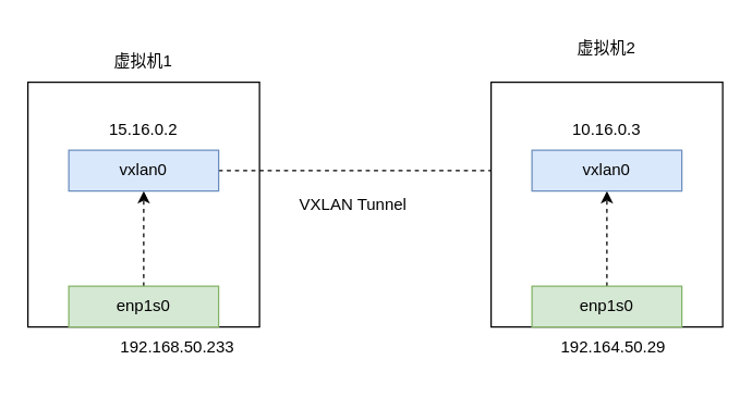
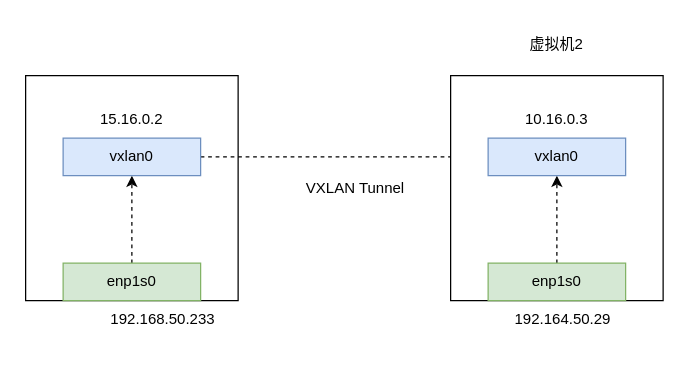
  <mxCell id="0" />
  <mxCell id="1" parent="0" />
  <mxCell id="2" value="" style="rounded=0;whiteSpace=wrap;html=1;" vertex="1" parent="1"><mxGeometry x="20" y="60" width="170" height="180" as="geometry" /></mxCell>
  <mxCell id="3" style="edgeStyle=orthogonalEdgeStyle;rounded=0;orthogonalLoop=1;jettySize=auto;html=1;dashed=1;" edge="1" parent="1" source="4" target="7"><mxGeometry relative="1" as="geometry" /></mxCell>
  <mxCell id="4" value="enp1s0" style="rounded=0;whiteSpace=wrap;html=1;fillColor=#d5e8d4;strokeColor=#82b366;" vertex="1" parent="1"><mxGeometry x="50" y="210" width="110" height="30" as="geometry" /></mxCell>
- <mxCell id="5" value="虚拟机1" style="text;html=1;strokeColor=none;fillColor=none;align=center;verticalAlign=middle;whiteSpace=wrap;rounded=0;" vertex="1" parent="1"><mxGeometry x="75" y="30" width="60" height="30" as="geometry" /></mxCell>
  <mxCell id="6" style="edgeStyle=orthogonalEdgeStyle;rounded=0;orthogonalLoop=1;jettySize=auto;html=1;dashed=1;" edge="1" parent="1" source="7" target="14"><mxGeometry relative="1" as="geometry" /></mxCell>
  <mxCell id="7" value="vxlan0" style="rounded=0;whiteSpace=wrap;html=1;fillColor=#dae8fc;strokeColor=#6c8ebf;" vertex="1" parent="1"><mxGeometry x="50" y="110" width="110" height="30" as="geometry" /></mxCell>
  <mxCell id="8" value="15.16.0.2" style="text;html=1;strokeColor=none;fillColor=none;align=center;verticalAlign=middle;whiteSpace=wrap;rounded=0;" vertex="1" parent="1"><mxGeometry x="75" y="80" width="60" height="30" as="geometry" /></mxCell>
  <mxCell id="9" value="" style="rounded=0;whiteSpace=wrap;html=1;" vertex="1" parent="1"><mxGeometry x="360" y="60" width="170" height="180" as="geometry" /></mxCell>
  <mxCell id="10" value="192.168.50.233" style="text;html=1;strokeColor=none;fillColor=none;align=center;verticalAlign=middle;whiteSpace=wrap;rounded=0;" vertex="1" parent="1"><mxGeometry x="100" y="240" width="60" height="30" as="geometry" /></mxCell>
  <mxCell id="11" style="edgeStyle=orthogonalEdgeStyle;rounded=0;orthogonalLoop=1;jettySize=auto;html=1;dashed=1;" edge="1" parent="1" source="12" target="14"><mxGeometry relative="1" as="geometry" /></mxCell>
  <mxCell id="12" value="enp1s0" style="rounded=0;whiteSpace=wrap;html=1;fillColor=#d5e8d4;strokeColor=#82b366;" vertex="1" parent="1"><mxGeometry x="390" y="210" width="110" height="30" as="geometry" /></mxCell>
  <mxCell id="13" value="虚拟机2" style="text;html=1;strokeColor=none;fillColor=none;align=center;verticalAlign=middle;whiteSpace=wrap;rounded=0;" vertex="1" parent="1"><mxGeometry x="415" y="20" width="60" height="30" as="geometry" /></mxCell>
  <mxCell id="14" value="vxlan0" style="rounded=0;whiteSpace=wrap;html=1;fillColor=#dae8fc;strokeColor=#6c8ebf;" vertex="1" parent="1"><mxGeometry x="390" y="110" width="110" height="30" as="geometry" /></mxCell>
  <mxCell id="15" value="10.16.0.3" style="text;html=1;strokeColor=none;fillColor=none;align=center;verticalAlign=middle;whiteSpace=wrap;rounded=0;" vertex="1" parent="1"><mxGeometry x="415" y="80" width="60" height="30" as="geometry" /></mxCell>
  <mxCell id="16" value="192.164.50.29" style="text;html=1;strokeColor=none;fillColor=none;align=center;verticalAlign=middle;whiteSpace=wrap;rounded=0;" vertex="1" parent="1"><mxGeometry x="420" y="240" width="60" height="30" as="geometry" /></mxCell>
- <mxCell id="17" value="VXLAN Tunnel" style="text;html=1;strokeColor=none;fillColor=none;align=center;verticalAlign=middle;whiteSpace=wrap;rounded=0;dashed=1;" vertex="1" parent="1"><mxGeometry x="209" y="135" width="100" height="30" as="geometry" /></mxCell>
+ <mxCell id="17" value="VXLAN Tunnel" style="text;html=1;strokeColor=none;fillColor=none;align=center;verticalAlign=middle;whiteSpace=wrap;rounded=0;dashed=1;" vertex="1" parent="1"><mxGeometry x="234" y="135" width="100" height="30" as="geometry" /></mxCell>
